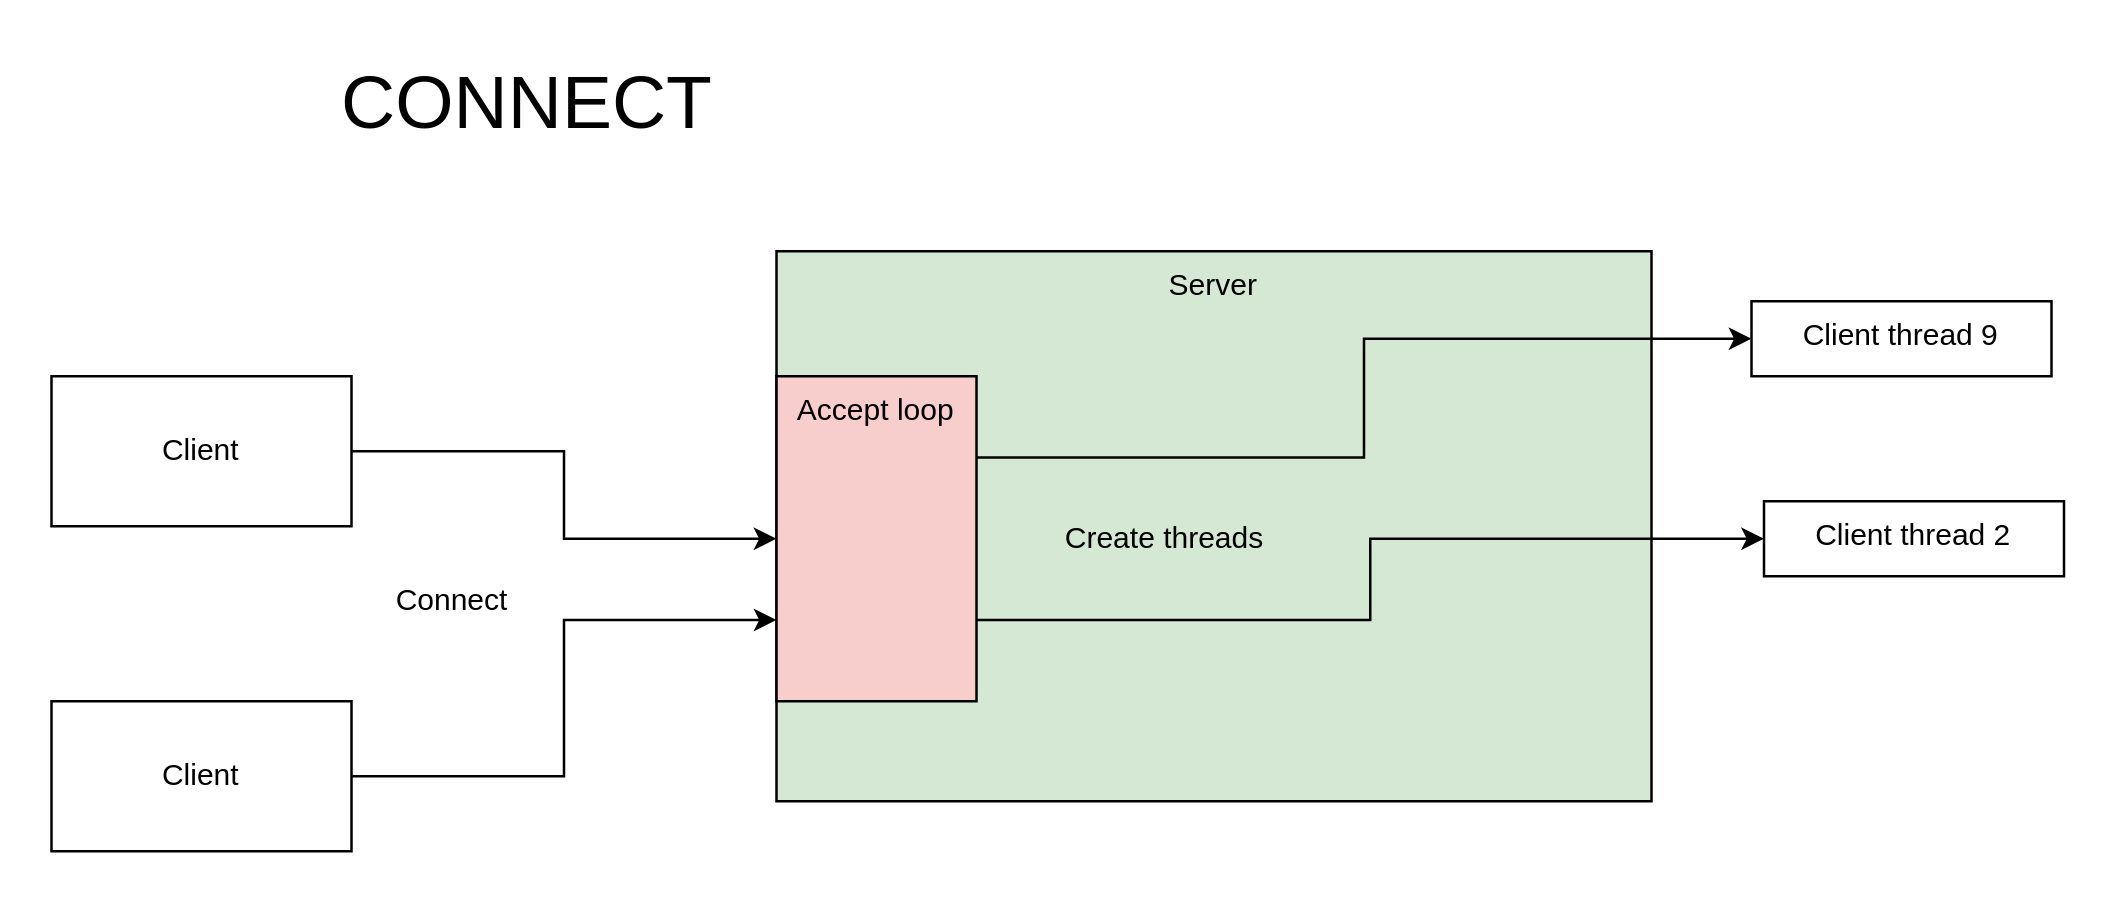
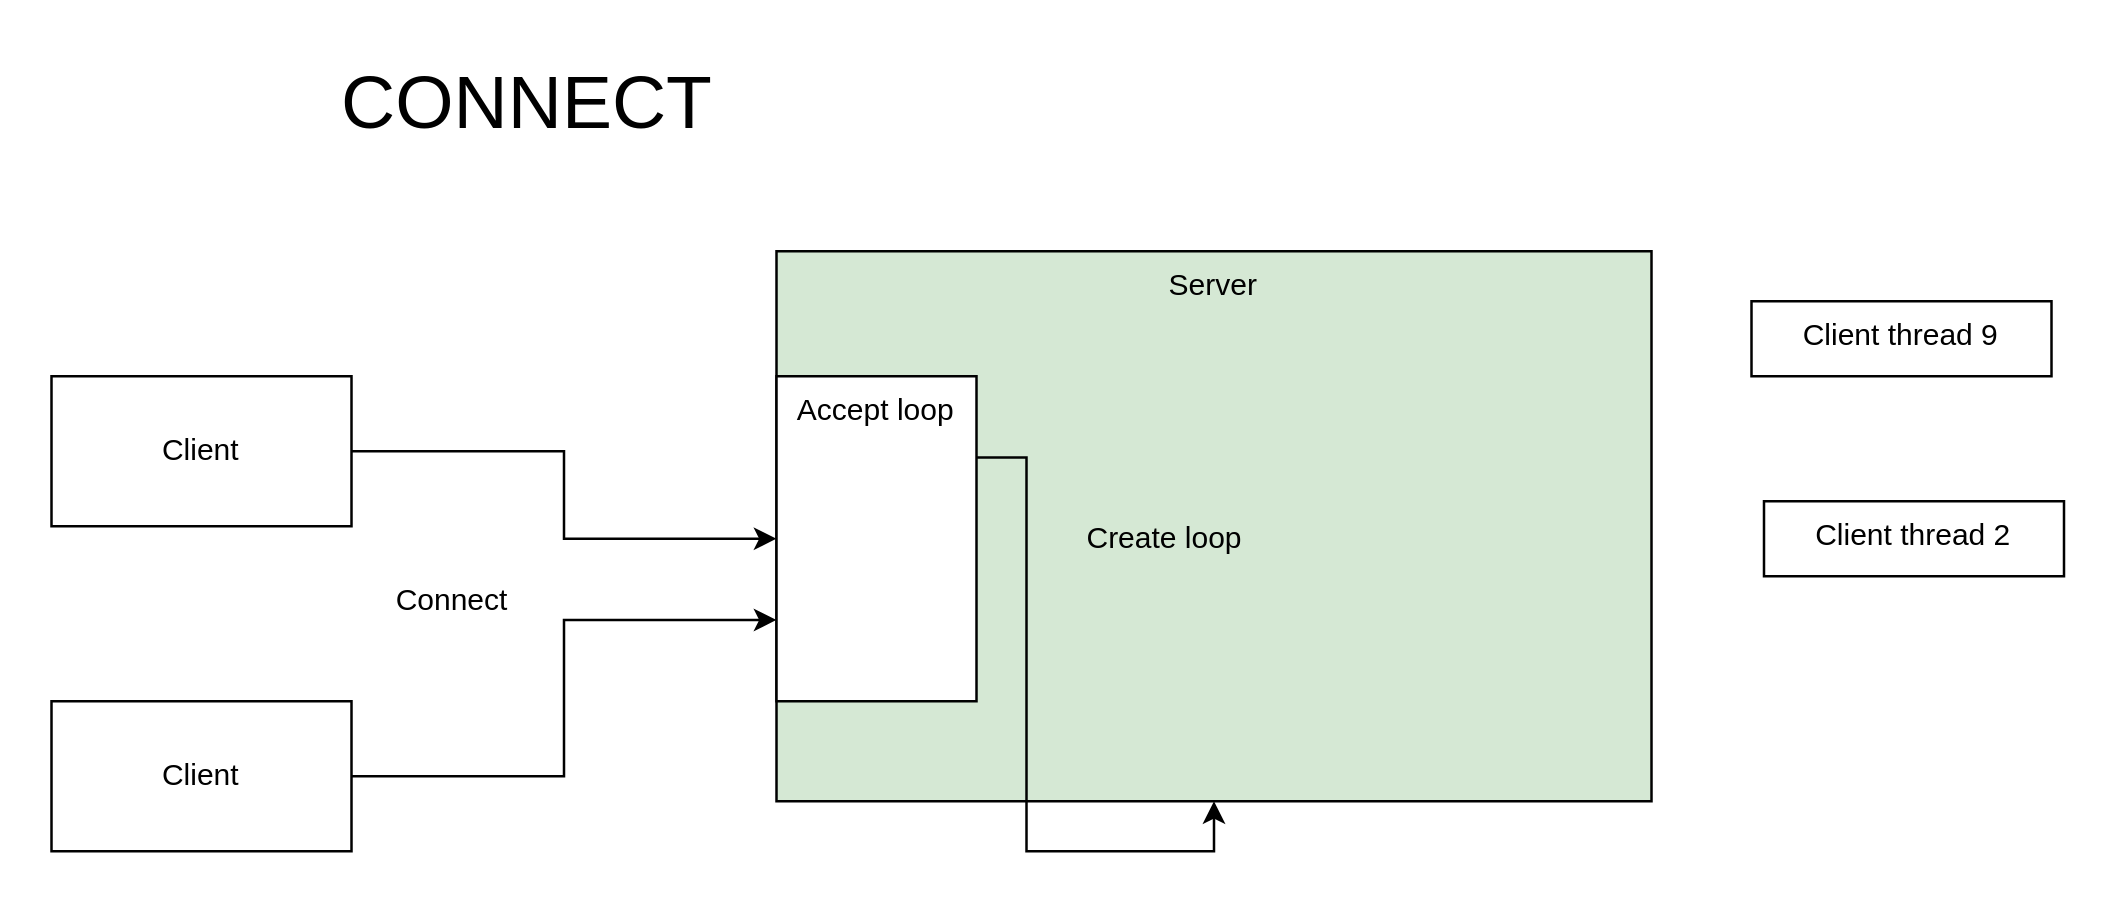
  <mxCell id="0" />
  <mxCell id="1" parent="0" />
  <mxCell id="2" style="edgeStyle=orthogonalEdgeStyle;rounded=0;orthogonalLoop=1;jettySize=auto;html=1;exitX=1;exitY=0.5;exitDx=0;exitDy=0;" edge="1" parent="1" source="3" target="10"><mxGeometry relative="1" as="geometry" /></mxCell>
  <mxCell id="3" value="Client" style="rounded=0;whiteSpace=wrap;html=1;" vertex="1" parent="1"><mxGeometry x="20" y="150" width="120" height="60" as="geometry" /></mxCell>
  <mxCell id="4" style="edgeStyle=orthogonalEdgeStyle;rounded=0;orthogonalLoop=1;jettySize=auto;html=1;exitX=1;exitY=0.5;exitDx=0;exitDy=0;entryX=0;entryY=0.75;entryDx=0;entryDy=0;" edge="1" parent="1" source="5" target="10"><mxGeometry relative="1" as="geometry" /></mxCell>
  <mxCell id="5" value="Client" style="rounded=0;whiteSpace=wrap;html=1;" vertex="1" parent="1"><mxGeometry x="20" y="280" width="120" height="60" as="geometry" /></mxCell>
  <mxCell id="6" value="Server" style="rounded=0;whiteSpace=wrap;html=1;verticalAlign=top;fillColor=#d5e8d4;" vertex="1" parent="1"><mxGeometry x="310" y="100" width="350" height="220" as="geometry" /></mxCell>
  <mxCell id="7" value="Connect" style="text;html=1;align=center;verticalAlign=middle;resizable=0;points=[];autosize=1;strokeColor=none;" vertex="1" parent="1"><mxGeometry x="150" y="230" width="60" height="20" as="geometry" /></mxCell>
- <mxCell id="8" style="edgeStyle=orthogonalEdgeStyle;rounded=0;orthogonalLoop=1;jettySize=auto;html=1;exitX=1;exitY=0.25;exitDx=0;exitDy=0;entryX=0;entryY=0.5;entryDx=0;entryDy=0;" edge="1" parent="1" source="10" target="11"><mxGeometry relative="1" as="geometry" /></mxCell>
- <mxCell id="9" style="edgeStyle=orthogonalEdgeStyle;rounded=0;orthogonalLoop=1;jettySize=auto;html=1;exitX=1;exitY=0.75;exitDx=0;exitDy=0;entryX=0;entryY=0.5;entryDx=0;entryDy=0;" edge="1" parent="1" source="10" target="12"><mxGeometry relative="1" as="geometry" /></mxCell>
- <mxCell id="10" value="Accept loop" style="rounded=0;whiteSpace=wrap;html=1;verticalAlign=top;fillColor=#f8cecc;" vertex="1" parent="1"><mxGeometry x="310" y="150" width="80" height="130" as="geometry" /></mxCell>
+ <mxCell id="8" style="edgeStyle=orthogonalEdgeStyle;rounded=0;orthogonalLoop=1;jettySize=auto;html=1;exitX=1;exitY=0.25;exitDx=0;exitDy=0;" edge="1" parent="1" source="10" target="6"><mxGeometry relative="1" as="geometry" /></mxCell>
+ <mxCell id="10" value="Accept loop" style="rounded=0;whiteSpace=wrap;html=1;verticalAlign=top;" vertex="1" parent="1"><mxGeometry x="310" y="150" width="80" height="130" as="geometry" /></mxCell>
  <mxCell id="11" value="Client thread 9" style="rounded=0;whiteSpace=wrap;html=1;verticalAlign=top;" vertex="1" parent="1"><mxGeometry x="700" y="120" width="120" height="30" as="geometry" /></mxCell>
  <mxCell id="12" value="Client thread 2" style="rounded=0;whiteSpace=wrap;html=1;verticalAlign=top;" vertex="1" parent="1"><mxGeometry x="705" y="200" width="120" height="30" as="geometry" /></mxCell>
- <mxCell id="13" value="Create threads" style="text;html=1;align=center;verticalAlign=middle;resizable=0;points=[];autosize=1;strokeColor=none;" vertex="1" parent="1"><mxGeometry x="420" y="205" width="90" height="20" as="geometry" /></mxCell>
+ <mxCell id="13" value="Create loop" style="text;html=1;align=center;verticalAlign=middle;resizable=0;points=[];autosize=1;strokeColor=none;" vertex="1" parent="1"><mxGeometry x="420" y="205" width="90" height="20" as="geometry" /></mxCell>
  <mxCell id="14" value="CONNECT" style="text;html=1;align=center;verticalAlign=middle;resizable=0;points=[];autosize=1;strokeColor=none;fontSize=30;" vertex="1" parent="1"><mxGeometry x="130" y="20" width="160" height="40" as="geometry" /></mxCell>
